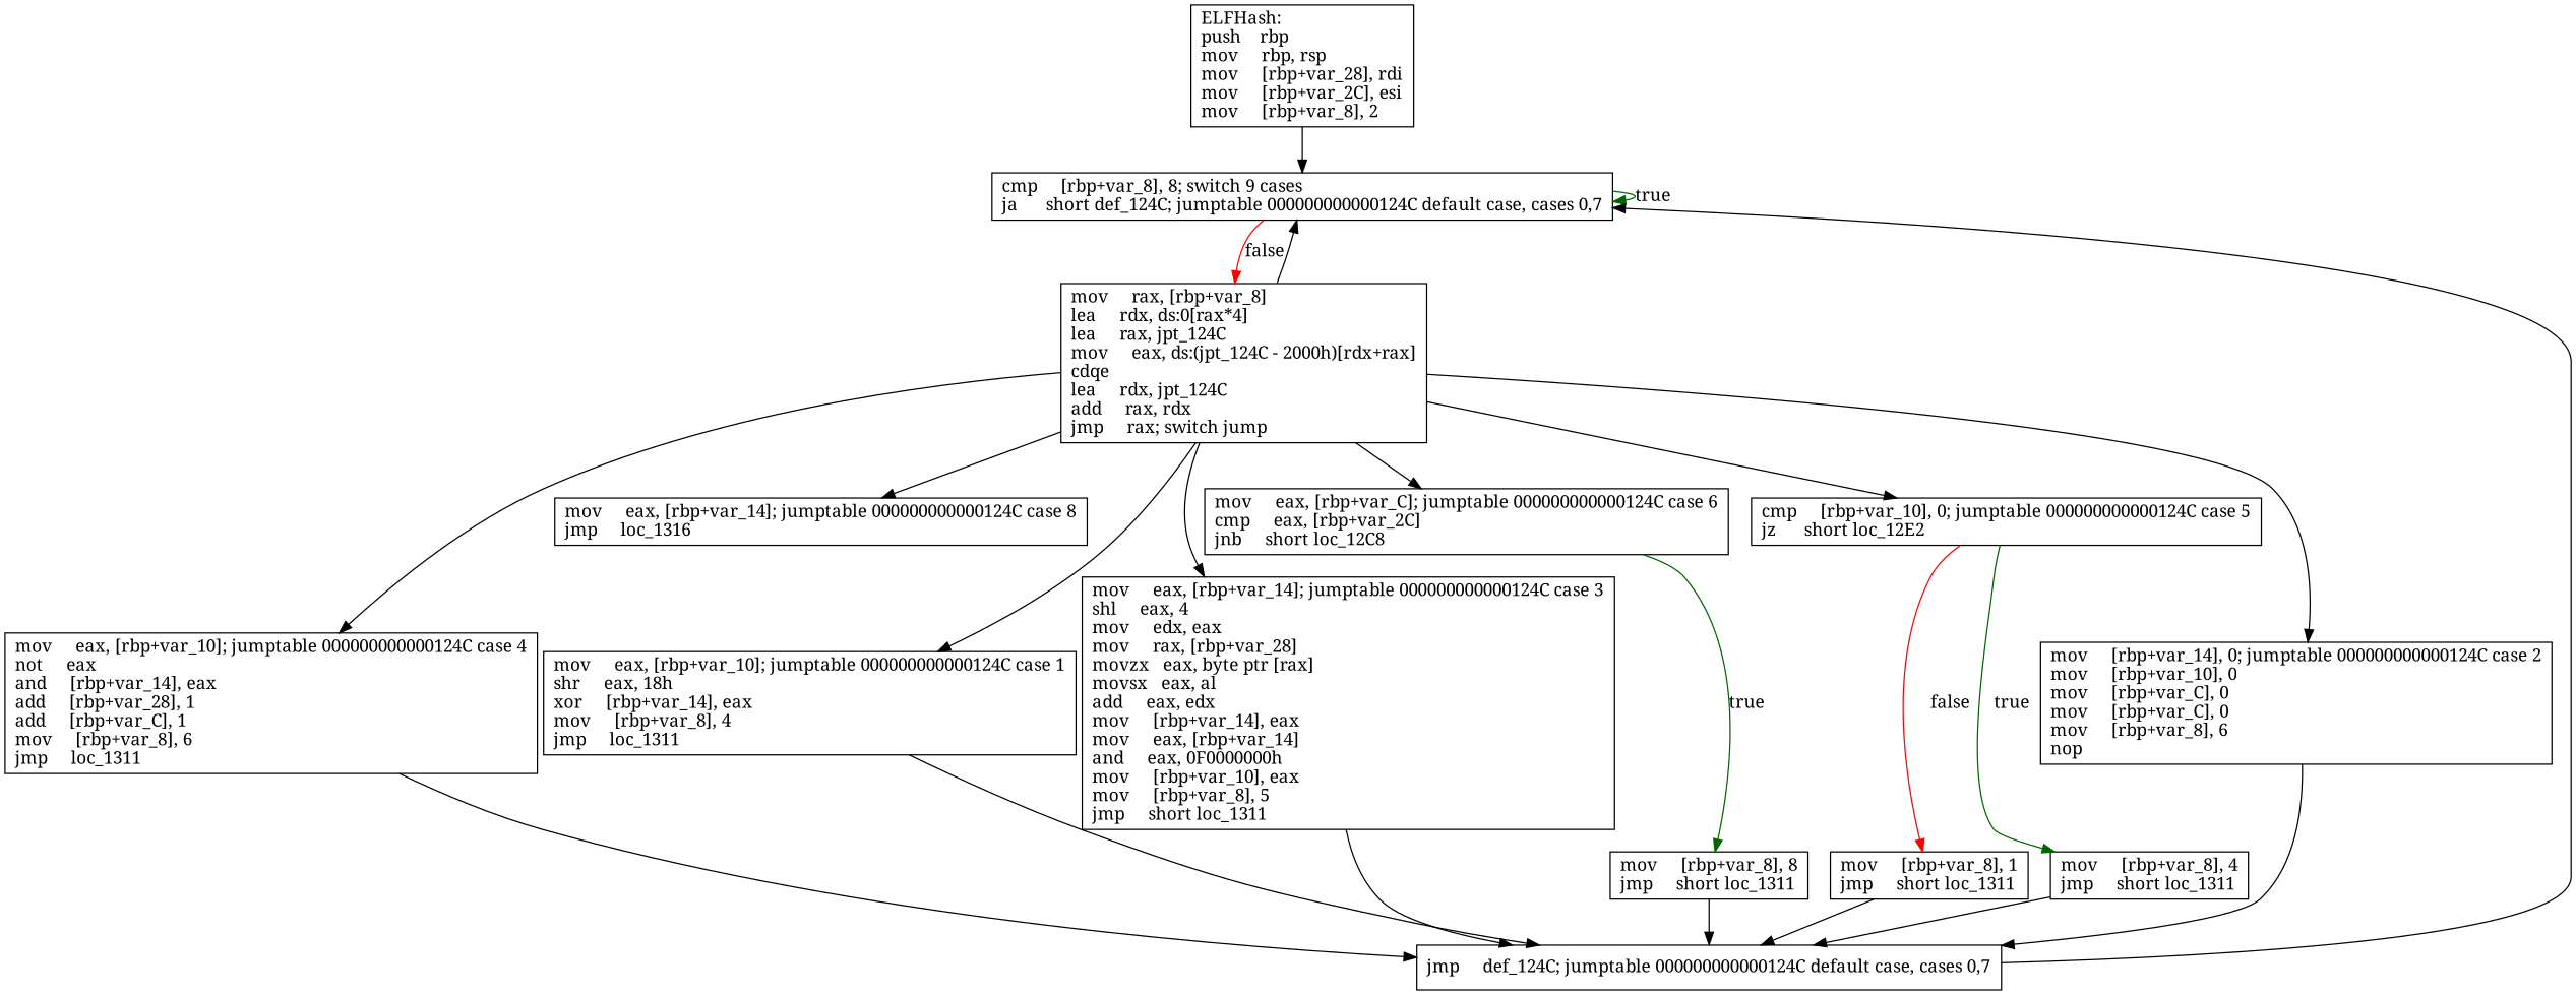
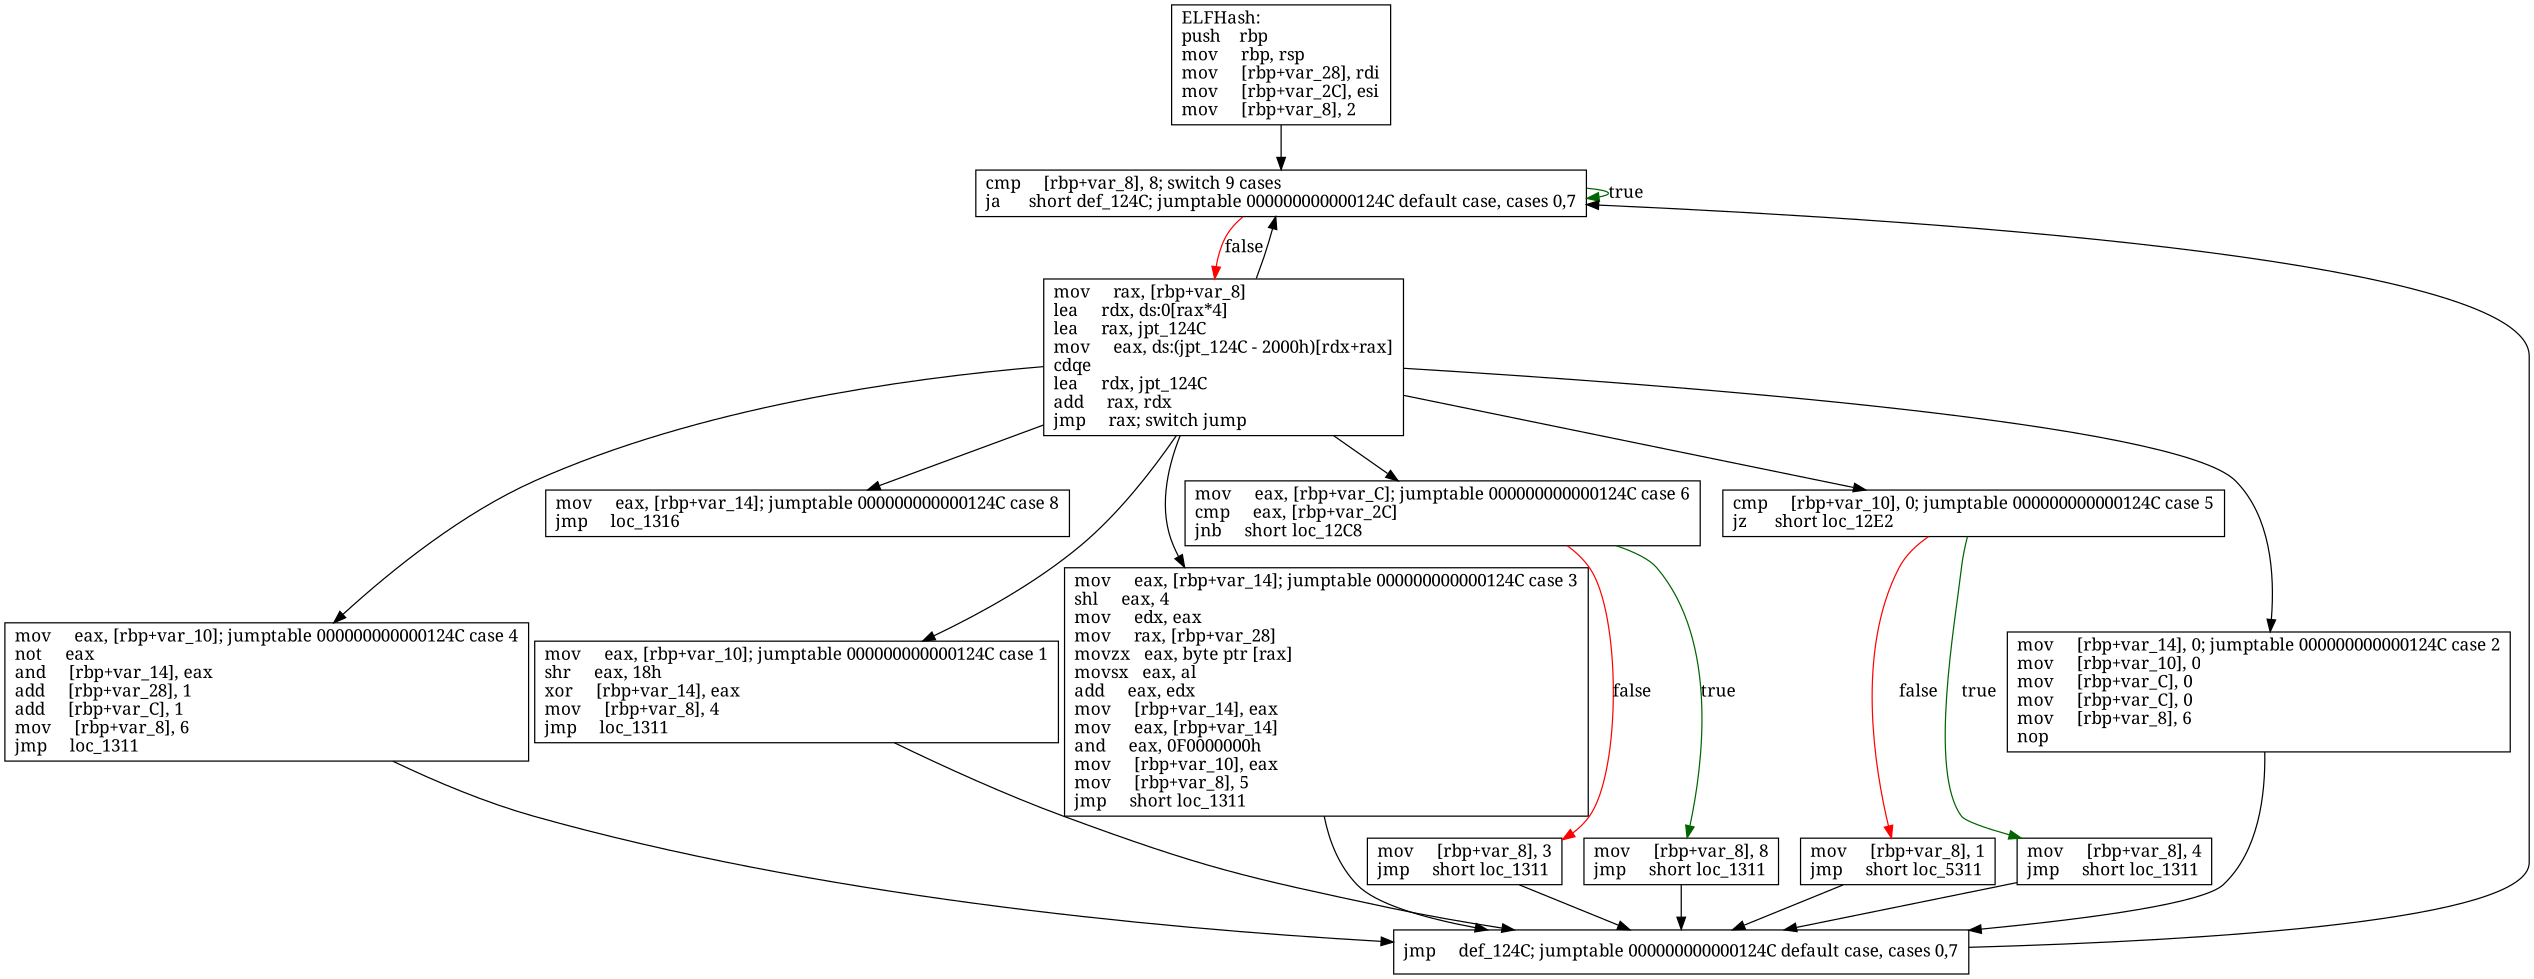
  digraph {
    fontname="Noto Serif"
    node [fontname="Noto Serif" shape=box]
    edge [fontname="Noto Serif"]
    n1 [label="ELFHash:\lpush    rbp\lmov     rbp, rsp\lmov     [rbp+var_28], rdi\lmov     [rbp+var_2C], esi\lmov     [rbp+var_8], 2\l"]
    n2 [label="cmp     [rbp+var_8], 8; switch 9 cases\lja      short def_124C; jumptable 000000000000124C default case, cases 0,7\l"]
    n3 [label="mov     rax, [rbp+var_8]\llea     rdx, ds:0[rax*4]\llea     rax, jpt_124C\lmov     eax, ds:(jpt_124C - 2000h)[rdx+rax]\lcdqe\llea     rdx, jpt_124C\ladd     rax, rdx\ljmp     rax; switch jump\l"]
    n4 [label="mov     eax, [rbp+var_10]; jumptable 000000000000124C case 4\lnot     eax\land     [rbp+var_14], eax\ladd     [rbp+var_28], 1\ladd     [rbp+var_C], 1\lmov     [rbp+var_8], 6\ljmp     loc_1311\l"]
    n5 [label="mov     eax, [rbp+var_14]; jumptable 000000000000124C case 8\ljmp     loc_1316\l"]
    n6 [label="mov     eax, [rbp+var_10]; jumptable 000000000000124C case 1\lshr     eax, 18h\lxor     [rbp+var_14], eax\lmov     [rbp+var_8], 4\ljmp     loc_1311\l"]
    n7 [label="mov     eax, [rbp+var_14]; jumptable 000000000000124C case 3\lshl     eax, 4\lmov     edx, eax\lmov     rax, [rbp+var_28]\lmovzx   eax, byte ptr [rax]\lmovsx   eax, al\ladd     eax, edx\lmov     [rbp+var_14], eax\lmov     eax, [rbp+var_14]\land     eax, 0F0000000h\lmov     [rbp+var_10], eax\lmov     [rbp+var_8], 5\ljmp     short loc_1311\l"]
    n8 [label="mov     eax, [rbp+var_C]; jumptable 000000000000124C case 6\lcmp     eax, [rbp+var_2C]\ljnb     short loc_12C8\l"]
    n9 [label="cmp     [rbp+var_10], 0; jumptable 000000000000124C case 5\ljz      short loc_12E2\l"]
    n10 [label="mov     [rbp+var_14], 0; jumptable 000000000000124C case 2\lmov     [rbp+var_10], 0\lmov     [rbp+var_C], 0\lmov     [rbp+var_C], 0\lmov     [rbp+var_8], 6\lnop\l"]
    n11 [label="jmp     def_124C; jumptable 000000000000124C default case, cases 0,7\l"]
+   n12 [label="mov     [rbp+var_8], 3\ljmp     short loc_1311\l"]
    n13 [label="mov     [rbp+var_8], 8\ljmp     short loc_1311\l"]
-   n14 [label="mov     [rbp+var_8], 1\ljmp     short loc_1311\l"]
+   n14 [label="mov     [rbp+var_8], 1\ljmp     short loc_5311\l"]
    n15 [label="mov     [rbp+var_8], 4\ljmp     short loc_1311\l"]
    n1 -> n2
    n2 -> n2 [color=darkgreen label=true]
    n2 -> n3 [color=red label=false]
    n3 -> n2
    n3 -> n4
    n3 -> n5
    n3 -> n6
    n3 -> n7
    n3 -> n8
    n3 -> n9
    n3 -> n10
    n4 -> n11
    n6 -> n11
    n7 -> n11
+   n8 -> n12 [color=red label=false]
    n8 -> n13 [color=darkgreen label=true]
    n9 -> n14 [color=red label=false]
    n9 -> n15 [color=darkgreen label=true]
    n10 -> n11
    n11 -> n2
+   n12 -> n11
    n13 -> n11
    n14 -> n11
    n15 -> n11
  }
